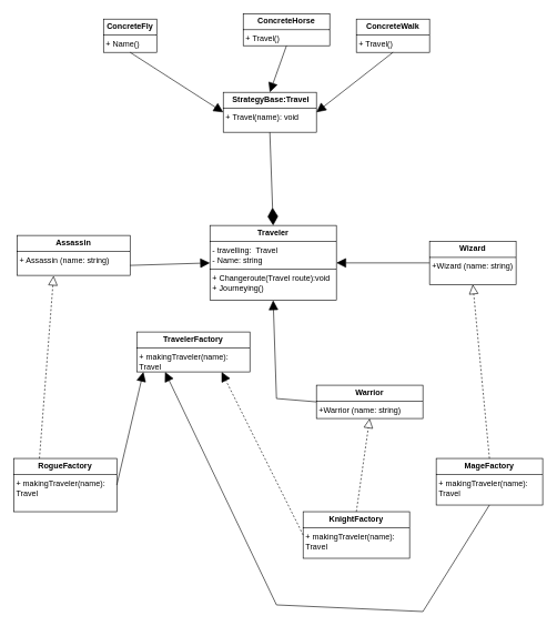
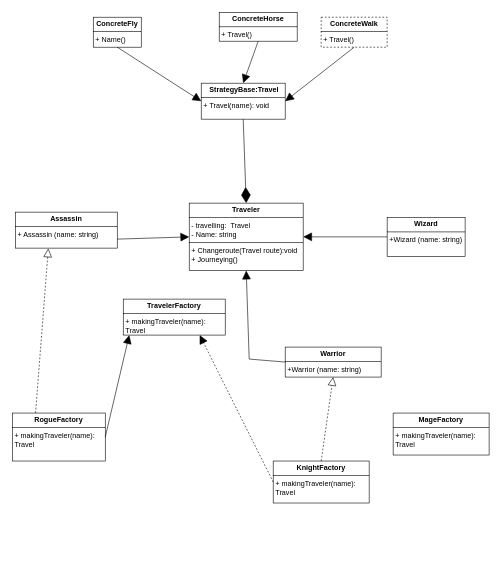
  <mxCell id="0" />
  <mxCell id="1" parent="0" />
  <mxCell id="2" value="&lt;p style=&quot;margin:0px;margin-top:4px;text-align:center;&quot;&gt;&lt;b&gt;Traveler&lt;/b&gt;&lt;/p&gt;&lt;hr size=&quot;1&quot; style=&quot;border-style:solid;&quot;&gt;&lt;p style=&quot;margin:0px;margin-left:4px;&quot;&gt;- travelling:&amp;nbsp; Travel&lt;/p&gt;&lt;p style=&quot;margin:0px;margin-left:4px;&quot;&gt;- Name: string&lt;/p&gt;&lt;hr size=&quot;1&quot; style=&quot;border-style:solid;&quot;&gt;&lt;p style=&quot;margin:0px;margin-left:4px;&quot;&gt;+ Changeroute(Travel route):void&lt;/p&gt;&lt;p style=&quot;margin:0px;margin-left:4px;&quot;&gt;+&amp;nbsp;Journeying()&lt;/p&gt;" style="verticalAlign=top;align=left;overflow=fill;html=1;whiteSpace=wrap;" parent="1" vertex="1"><mxGeometry x="315" y="338" width="190" height="112.5" as="geometry" /></mxCell>
  <mxCell id="3" value="&lt;p style=&quot;margin:0px;margin-top:4px;text-align:center;&quot;&gt;&lt;b&gt;&amp;nbsp;StrategyBase:Travel&lt;/b&gt;&lt;/p&gt;&lt;hr size=&quot;1&quot; style=&quot;border-style:solid;&quot;&gt;&lt;p style=&quot;margin:0px;margin-left:4px;&quot;&gt;+ Travel(name): void&lt;/p&gt;" style="verticalAlign=top;align=left;overflow=fill;html=1;whiteSpace=wrap;" parent="1" vertex="1"><mxGeometry x="335" y="138" width="140" height="60" as="geometry" /></mxCell>
  <mxCell id="4" value="&lt;p style=&quot;margin:0px;margin-top:4px;text-align:center;&quot;&gt;&lt;b&gt;ConcreteFly&lt;/b&gt;&lt;/p&gt;&lt;hr size=&quot;1&quot; style=&quot;border-style:solid;&quot;&gt;&lt;p style=&quot;margin:0px;margin-left:4px;&quot;&gt;+ Name()&lt;/p&gt;" style="verticalAlign=top;align=left;overflow=fill;html=1;whiteSpace=wrap;" parent="1" vertex="1"><mxGeometry x="155" y="28" width="80" height="50" as="geometry" /></mxCell>
  <mxCell id="5" value="&lt;p style=&quot;margin:0px;margin-top:4px;text-align:center;&quot;&gt;&lt;b&gt;ConcreteHorse&lt;/b&gt;&lt;/p&gt;&lt;hr size=&quot;1&quot; style=&quot;border-style:solid;&quot;&gt;&lt;p style=&quot;margin:0px;margin-left:4px;&quot;&gt;+ Travel()&lt;/p&gt;" style="verticalAlign=top;align=left;overflow=fill;html=1;whiteSpace=wrap;" parent="1" vertex="1"><mxGeometry x="365" y="20" width="130" height="48" as="geometry" /></mxCell>
- <mxCell id="6" value="&lt;p style=&quot;margin:0px;margin-top:4px;text-align:center;&quot;&gt;&lt;b&gt;ConcreteWalk&lt;/b&gt;&lt;/p&gt;&lt;hr size=&quot;1&quot; style=&quot;border-style:solid;&quot;&gt;&lt;p style=&quot;margin:0px;margin-left:4px;&quot;&gt;+ Travel()&lt;/p&gt;" style="verticalAlign=top;align=left;overflow=fill;html=1;whiteSpace=wrap;" parent="1" vertex="1"><mxGeometry x="535" y="28" width="110" height="50" as="geometry" /></mxCell>
+ <mxCell id="6" value="&lt;p style=&quot;margin:0px;margin-top:4px;text-align:center;&quot;&gt;&lt;b&gt;ConcreteWalk&lt;/b&gt;&lt;/p&gt;&lt;hr size=&quot;1&quot; style=&quot;border-style:solid;&quot;&gt;&lt;p style=&quot;margin:0px;margin-left:4px;&quot;&gt;+ Travel()&lt;/p&gt;" style="verticalAlign=top;align=left;overflow=fill;html=1;whiteSpace=wrap;dashed=1;" parent="1" vertex="1"><mxGeometry x="535" y="28" width="110" height="50" as="geometry" /></mxCell>
  <mxCell id="7" value="&lt;p style=&quot;margin:0px;margin-top:4px;text-align:center;&quot;&gt;&lt;b&gt;TravelerFactory&lt;/b&gt;&lt;/p&gt;&lt;hr size=&quot;1&quot; style=&quot;border-style:solid;&quot;&gt;&lt;p style=&quot;margin:0px;margin-left:4px;&quot;&gt;+ makingTraveler(name): Travel&lt;/p&gt;" style="verticalAlign=top;align=left;overflow=fill;html=1;whiteSpace=wrap;" parent="1" vertex="1"><mxGeometry x="205" y="498" width="170" height="60" as="geometry" /></mxCell>
  <mxCell id="8" value="&lt;p style=&quot;margin:0px;margin-top:4px;text-align:center;&quot;&gt;&lt;b&gt;KnightFactory&lt;/b&gt;&lt;/p&gt;&lt;hr size=&quot;1&quot; style=&quot;border-style:solid;&quot;&gt;&lt;p style=&quot;margin:0px;margin-left:4px;&quot;&gt;+ makingTraveler(name): Travel&lt;/p&gt;" style="verticalAlign=top;align=left;overflow=fill;html=1;whiteSpace=wrap;" parent="1" vertex="1"><mxGeometry x="455" y="768" width="160" height="70" as="geometry" /></mxCell>
  <mxCell id="9" value="&lt;p style=&quot;margin:0px;margin-top:4px;text-align:center;&quot;&gt;&lt;b&gt;MageFactory&lt;/b&gt;&lt;/p&gt;&lt;hr size=&quot;1&quot; style=&quot;border-style:solid;&quot;&gt;&lt;p style=&quot;margin:0px;margin-left:4px;&quot;&gt;+ makingTraveler(name): Travel&lt;/p&gt;" style="verticalAlign=top;align=left;overflow=fill;html=1;whiteSpace=wrap;" parent="1" vertex="1"><mxGeometry x="655" y="688" width="160" height="70" as="geometry" /></mxCell>
  <mxCell id="10" value="&lt;p style=&quot;margin:0px;margin-top:4px;text-align:center;&quot;&gt;&lt;b&gt;RogueFactory&lt;/b&gt;&lt;/p&gt;&lt;hr size=&quot;1&quot; style=&quot;border-style:solid;&quot;&gt;&lt;p style=&quot;margin:0px;margin-left:4px;&quot;&gt;+ makingTraveler(name): Travel&lt;/p&gt;" style="verticalAlign=top;align=left;overflow=fill;html=1;whiteSpace=wrap;" parent="1" vertex="1"><mxGeometry x="20" y="688" width="155" height="80" as="geometry" /></mxCell>
  <mxCell id="11" value="" style="endArrow=diamondThin;endFill=1;endSize=24;html=1;rounded=0;exitX=0.5;exitY=1;exitDx=0;exitDy=0;entryX=0.5;entryY=0;entryDx=0;entryDy=0;" parent="1" source="3" target="2" edge="1"><mxGeometry width="160" relative="1" as="geometry"><mxPoint x="475" y="398" as="sourcePoint" /><mxPoint x="635" y="398" as="targetPoint" /></mxGeometry></mxCell>
  <mxCell id="12" value="" style="endArrow=block;endFill=1;endSize=12;html=1;rounded=0;exitX=0.5;exitY=1;exitDx=0;exitDy=0;entryX=0;entryY=0.5;entryDx=0;entryDy=0;" parent="1" source="4" target="3" edge="1"><mxGeometry width="160" relative="1" as="geometry"><mxPoint x="95" y="208" as="sourcePoint" /><mxPoint x="255" y="208" as="targetPoint" /></mxGeometry></mxCell>
  <mxCell id="13" value="" style="endArrow=block;endFill=1;endSize=12;html=1;rounded=0;exitX=0.5;exitY=1;exitDx=0;exitDy=0;entryX=0.5;entryY=0;entryDx=0;entryDy=0;" parent="1" source="5" target="3" edge="1"><mxGeometry width="160" relative="1" as="geometry"><mxPoint x="425" y="188" as="sourcePoint" /><mxPoint x="645" y="338" as="targetPoint" /></mxGeometry></mxCell>
  <mxCell id="14" value="" style="endArrow=block;endFill=1;endSize=12;html=1;rounded=0;exitX=0.5;exitY=1;exitDx=0;exitDy=0;entryX=1;entryY=0.5;entryDx=0;entryDy=0;startSize=12;strokeWidth=1;" parent="1" source="6" target="3" edge="1"><mxGeometry width="160" relative="1" as="geometry"><mxPoint x="595" y="223" as="sourcePoint" /><mxPoint x="815" y="373" as="targetPoint" /></mxGeometry></mxCell>
  <mxCell id="15" value="" style="endArrow=block;endFill=1;endSize=12;html=1;rounded=0;exitX=1;exitY=0.5;exitDx=0;exitDy=0;entryX=0;entryY=0.5;entryDx=0;entryDy=0;" parent="1" source="10" edge="1"><mxGeometry width="160" relative="1" as="geometry"><mxPoint x="185" y="738" as="sourcePoint" /><mxPoint x="215" y="558" as="targetPoint" /></mxGeometry></mxCell>
  <mxCell id="16" value="" style="endArrow=block;dashed=1;endFill=0;endSize=12;html=1;rounded=0;exitX=0.25;exitY=0;exitDx=0;exitDy=0;entryX=0.324;entryY=1.011;entryDx=0;entryDy=0;entryPerimeter=0;" parent="1" source="10" target="17" edge="1"><mxGeometry width="160" relative="1" as="geometry"><mxPoint x="85" y="618" as="sourcePoint" /><mxPoint x="245" y="618" as="targetPoint" /></mxGeometry></mxCell>
  <mxCell id="17" value="&lt;p style=&quot;margin:0px;margin-top:4px;text-align:center;&quot;&gt;&lt;b&gt;Assassin&lt;/b&gt;&lt;/p&gt;&lt;hr size=&quot;1&quot; style=&quot;border-style:solid;&quot;&gt;&lt;p style=&quot;margin:0px;margin-left:4px;&quot;&gt;+ Assassin (name: string)&lt;/p&gt;&lt;p style=&quot;margin:0px;margin-left:4px;&quot;&gt;&lt;br&gt;&lt;/p&gt;&lt;p style=&quot;margin:0px;margin-left:4px;&quot;&gt;&lt;br&gt;&lt;/p&gt;" style="verticalAlign=top;align=left;overflow=fill;html=1;whiteSpace=wrap;" parent="1" vertex="1"><mxGeometry x="25" y="353" width="170" height="60" as="geometry" /></mxCell>
  <mxCell id="18" value="&lt;p style=&quot;margin:0px;margin-top:4px;text-align:center;&quot;&gt;&lt;b&gt;Wizard&lt;/b&gt;&lt;/p&gt;&lt;hr size=&quot;1&quot; style=&quot;border-style:solid;&quot;&gt;&lt;p style=&quot;margin:0px;margin-left:4px;&quot;&gt;+Wizard (name: string)&lt;/p&gt;" style="verticalAlign=top;align=left;overflow=fill;html=1;whiteSpace=wrap;" parent="1" vertex="1"><mxGeometry x="645" y="361.75" width="130" height="65" as="geometry" /></mxCell>
- <mxCell id="19" value="" style="endArrow=block;dashed=1;endFill=0;endSize=12;html=1;rounded=0;exitX=0.5;exitY=0;exitDx=0;exitDy=0;entryX=0.5;entryY=1;entryDx=0;entryDy=0;" parent="1" source="9" target="18" edge="1"><mxGeometry width="160" relative="1" as="geometry"><mxPoint x="565" y="728" as="sourcePoint" /><mxPoint x="575" y="488" as="targetPoint" /></mxGeometry></mxCell>
  <mxCell id="20" value="&lt;p style=&quot;margin:0px;margin-top:4px;text-align:center;&quot;&gt;&lt;b&gt;Warrior&lt;/b&gt;&lt;/p&gt;&lt;hr size=&quot;1&quot; style=&quot;border-style:solid;&quot;&gt;&lt;p style=&quot;margin:0px;margin-left:4px;&quot;&gt;+Warrior (name: string)&lt;/p&gt;" style="verticalAlign=top;align=left;overflow=fill;html=1;whiteSpace=wrap;" parent="1" vertex="1"><mxGeometry x="475" y="578" width="160" height="50" as="geometry" /></mxCell>
  <mxCell id="21" value="" style="endArrow=block;endFill=1;endSize=12;html=1;rounded=0;exitX=1;exitY=0.75;exitDx=0;exitDy=0;entryX=0;entryY=0.5;entryDx=0;entryDy=0;" parent="1" source="17" target="2" edge="1"><mxGeometry width="160" relative="1" as="geometry"><mxPoint x="45" y="438" as="sourcePoint" /><mxPoint x="380" y="358" as="targetPoint" /></mxGeometry></mxCell>
  <mxCell id="22" value="" style="endArrow=block;endFill=1;endSize=12;html=1;rounded=0;exitX=0;exitY=0.5;exitDx=0;exitDy=0;entryX=0.75;entryY=1;entryDx=0;entryDy=0;dashed=1;" parent="1" source="8" target="7" edge="1"><mxGeometry width="160" relative="1" as="geometry"><mxPoint x="325" y="863" as="sourcePoint" /><mxPoint x="365" y="768" as="targetPoint" /></mxGeometry></mxCell>
  <mxCell id="23" value="" style="endArrow=block;endFill=1;endSize=12;html=1;rounded=0;entryX=1;entryY=0.5;entryDx=0;entryDy=0;exitX=0;exitY=0.5;exitDx=0;exitDy=0;" parent="1" source="18" target="2" edge="1"><mxGeometry width="160" relative="1" as="geometry"><mxPoint x="695" y="558" as="sourcePoint" /><mxPoint x="585" y="488" as="targetPoint" /></mxGeometry></mxCell>
  <mxCell id="24" value="" style="endArrow=block;dashed=1;endFill=0;endSize=12;html=1;rounded=0;exitX=0.5;exitY=0;exitDx=0;exitDy=0;entryX=0.5;entryY=1;entryDx=0;entryDy=0;" parent="1" source="8" target="20" edge="1"><mxGeometry width="160" relative="1" as="geometry"><mxPoint x="615" y="858" as="sourcePoint" /><mxPoint x="615" y="678" as="targetPoint" /></mxGeometry></mxCell>
- <mxCell id="25" value="" style="endArrow=block;endFill=1;endSize=12;html=1;rounded=0;exitX=0.5;exitY=1;exitDx=0;exitDy=0;entryX=0.25;entryY=1;entryDx=0;entryDy=0;" parent="1" source="9" target="7" edge="1"><mxGeometry width="160" relative="1" as="geometry"><mxPoint x="765" y="948" as="sourcePoint" /><mxPoint x="355" y="948" as="targetPoint" /><Array as="points"><mxPoint x="635" y="918" /><mxPoint x="415" y="908" /></Array></mxGeometry></mxCell>
  <mxCell id="26" value="" style="endArrow=block;endFill=1;endSize=12;html=1;rounded=0;entryX=0.5;entryY=1;entryDx=0;entryDy=0;exitX=0;exitY=0.5;exitDx=0;exitDy=0;" parent="1" source="20" target="2" edge="1"><mxGeometry width="160" relative="1" as="geometry"><mxPoint x="403.71" y="615.48" as="sourcePoint" /><mxPoint x="385" y="498" as="targetPoint" /><Array as="points"><mxPoint x="415" y="598" /></Array></mxGeometry></mxCell>
